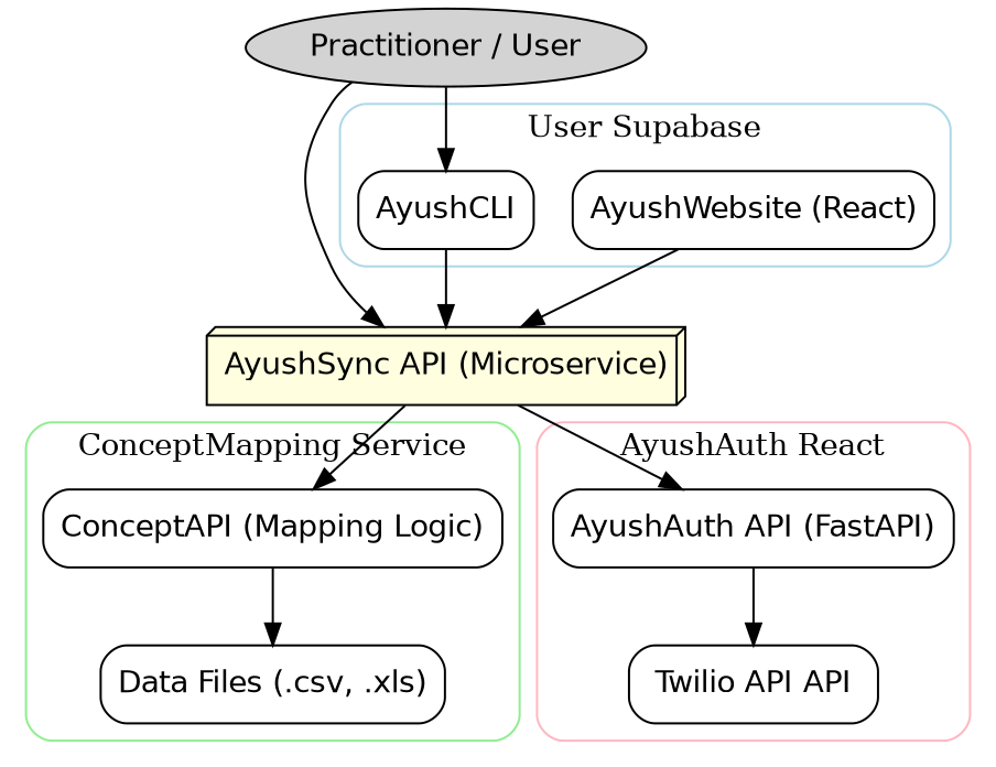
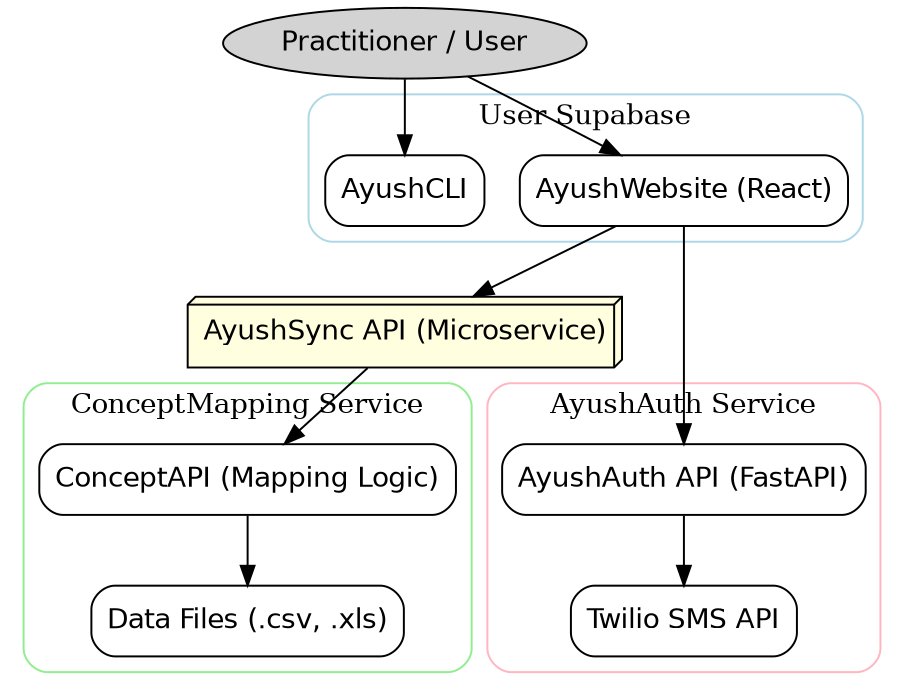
  digraph {
    rankdir=TB
    node [fontname=Helvetica shape=box style=rounded]
    n1 [label=AyushCLI]
    n2 [label="AyushWebsite (React)"]
    n3 [label="AyushAuth API (FastAPI)"]
-   n4 [label="Twilio API API"]
+   n4 [label="Twilio SMS API"]
    n5 [label="ConceptAPI (Mapping Logic)"]
    n6 [label="Data Files (.csv, .xls)"]
    n7 [fillcolor=lightyellow label="AyushSync API (Microservice)" shape=box3d style=filled]
    n8 [fillcolor=lightgrey label="Practitioner / User" shape=oval style=filled]
    subgraph cluster_1 {
      color=lightblue
      label="User Supabase"
      style=rounded
      n1
      n2
    }
    subgraph cluster_2 {
      color=lightpink
-     label="AyushAuth React"
+     label="AyushAuth Service"
      style=rounded
      n3
      n4
    }
    subgraph cluster_3 {
      color=lightgreen
      label="ConceptMapping Service"
      style=rounded
      n5
      n6
    }
-   n1 -> n7
    n2 -> n7
    n3 -> n4
    n5 -> n6
-   n7 -> n3
+   n2 -> n3
    n7 -> n5
    n8 -> n1
-   n8 -> n7
+   n8 -> n2
  }
